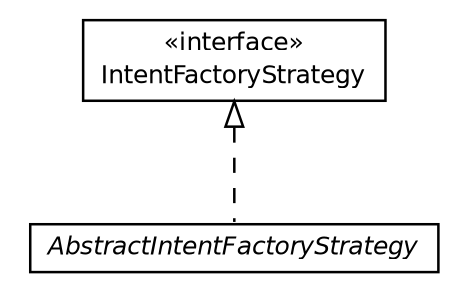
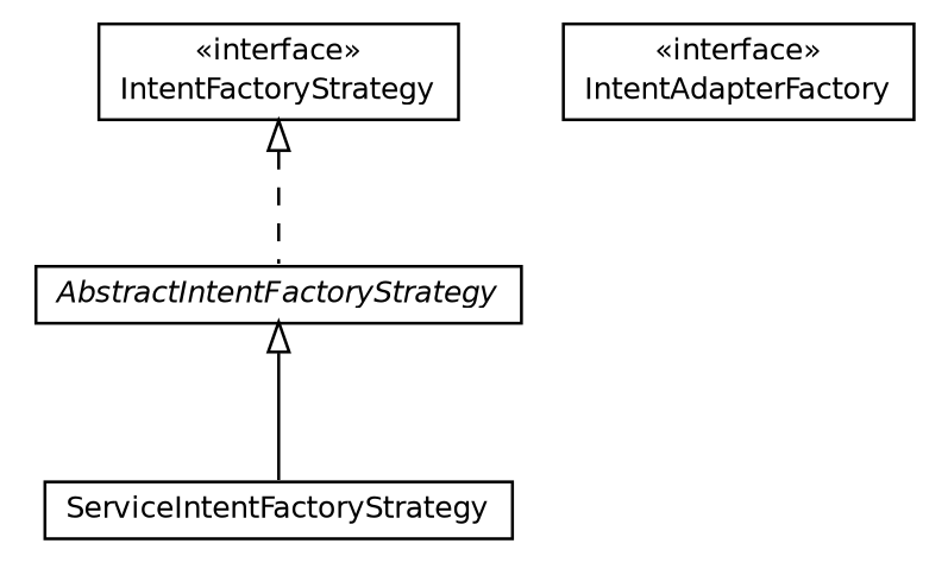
  digraph {
    nodesep=0.25
    ranksep=0.5
    node [fontcolor=black fontname=Helvetica fontsize=10.0 shape=plaintext]
    edge [arrowtail=empty dir=back fontname=Helvetica fontsize=10 headport=p labelfontname=Helvetica labelfontsize=10 tailport=p]
+   n1 [label=<<table title="org.androidtransfuse.intentFactory.ServiceIntentFactoryStrategy" border="0" cellborder="1" cellspacing="0" cellpadding="2" port="p" href="./ServiceIntentFactoryStrategy.html"> 		<tr><td><table border="0" cellspacing="0" cellpadding="1"> <tr><td align="center" balign="center"> ServiceIntentFactoryStrategy </td></tr> 		</table></td></tr> 		</table>>]
    n2 [label=<<table title="org.androidtransfuse.intentFactory.IntentFactoryStrategy" border="0" cellborder="1" cellspacing="0" cellpadding="2" port="p" href="./IntentFactoryStrategy.html"> 		<tr><td><table border="0" cellspacing="0" cellpadding="1"> <tr><td align="center" balign="center"> &#171;interface&#187; </td></tr> <tr><td align="center" balign="center"> IntentFactoryStrategy </td></tr> 		</table></td></tr> 		</table>>]
    n3 [label=<<table title="org.androidtransfuse.intentFactory.AbstractIntentFactoryStrategy" border="0" cellborder="1" cellspacing="0" cellpadding="2" port="p" href="./AbstractIntentFactoryStrategy.html"> 		<tr><td><table border="0" cellspacing="0" cellpadding="1"> <tr><td align="center" balign="center"><font face="Helvetica-Oblique"> AbstractIntentFactoryStrategy </font></td></tr> 		</table></td></tr> 		</table>>]
+   n4 [label=<<table title="org.androidtransfuse.intentFactory.IntentFactory.IntentAdapterFactory" border="0" cellborder="1" cellspacing="0" cellpadding="2" port="p" href="./IntentFactory.IntentAdapterFactory.html"> 		<tr><td><table border="0" cellspacing="0" cellpadding="1"> <tr><td align="center" balign="center"> &#171;interface&#187; </td></tr> <tr><td align="center" balign="center"> IntentAdapterFactory </td></tr> 		</table></td></tr> 		</table>>]
    n2 -> n3 [style=dashed]
+   n3 -> n1
  }
